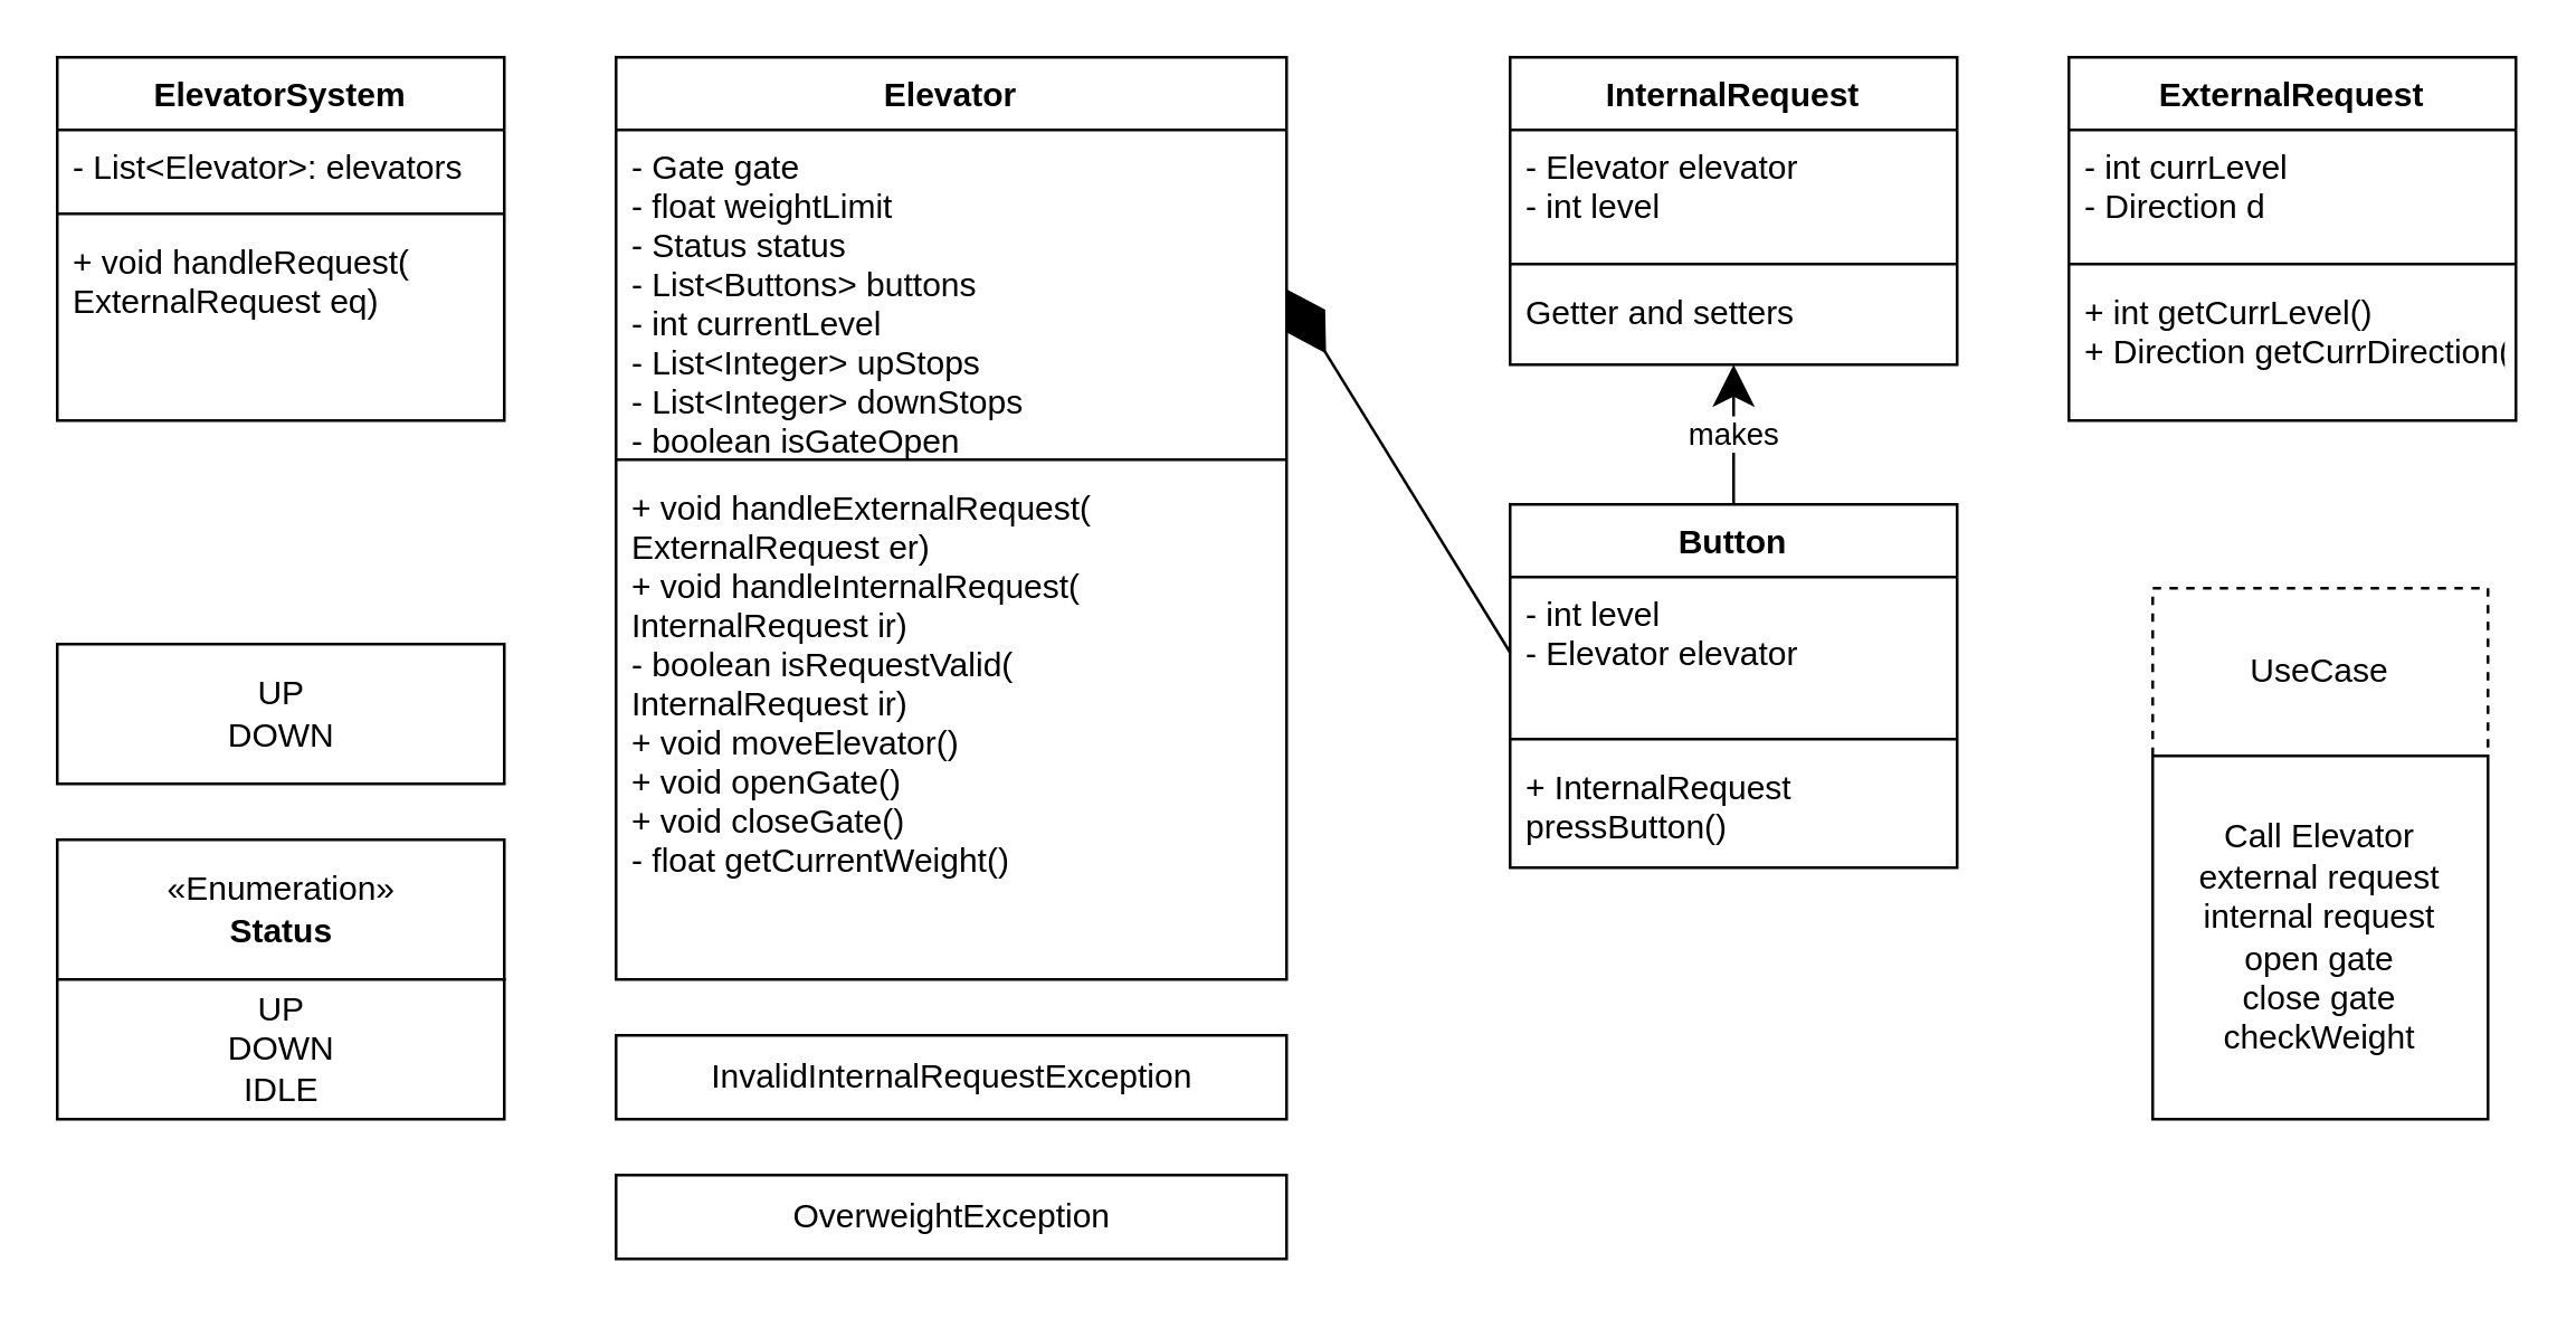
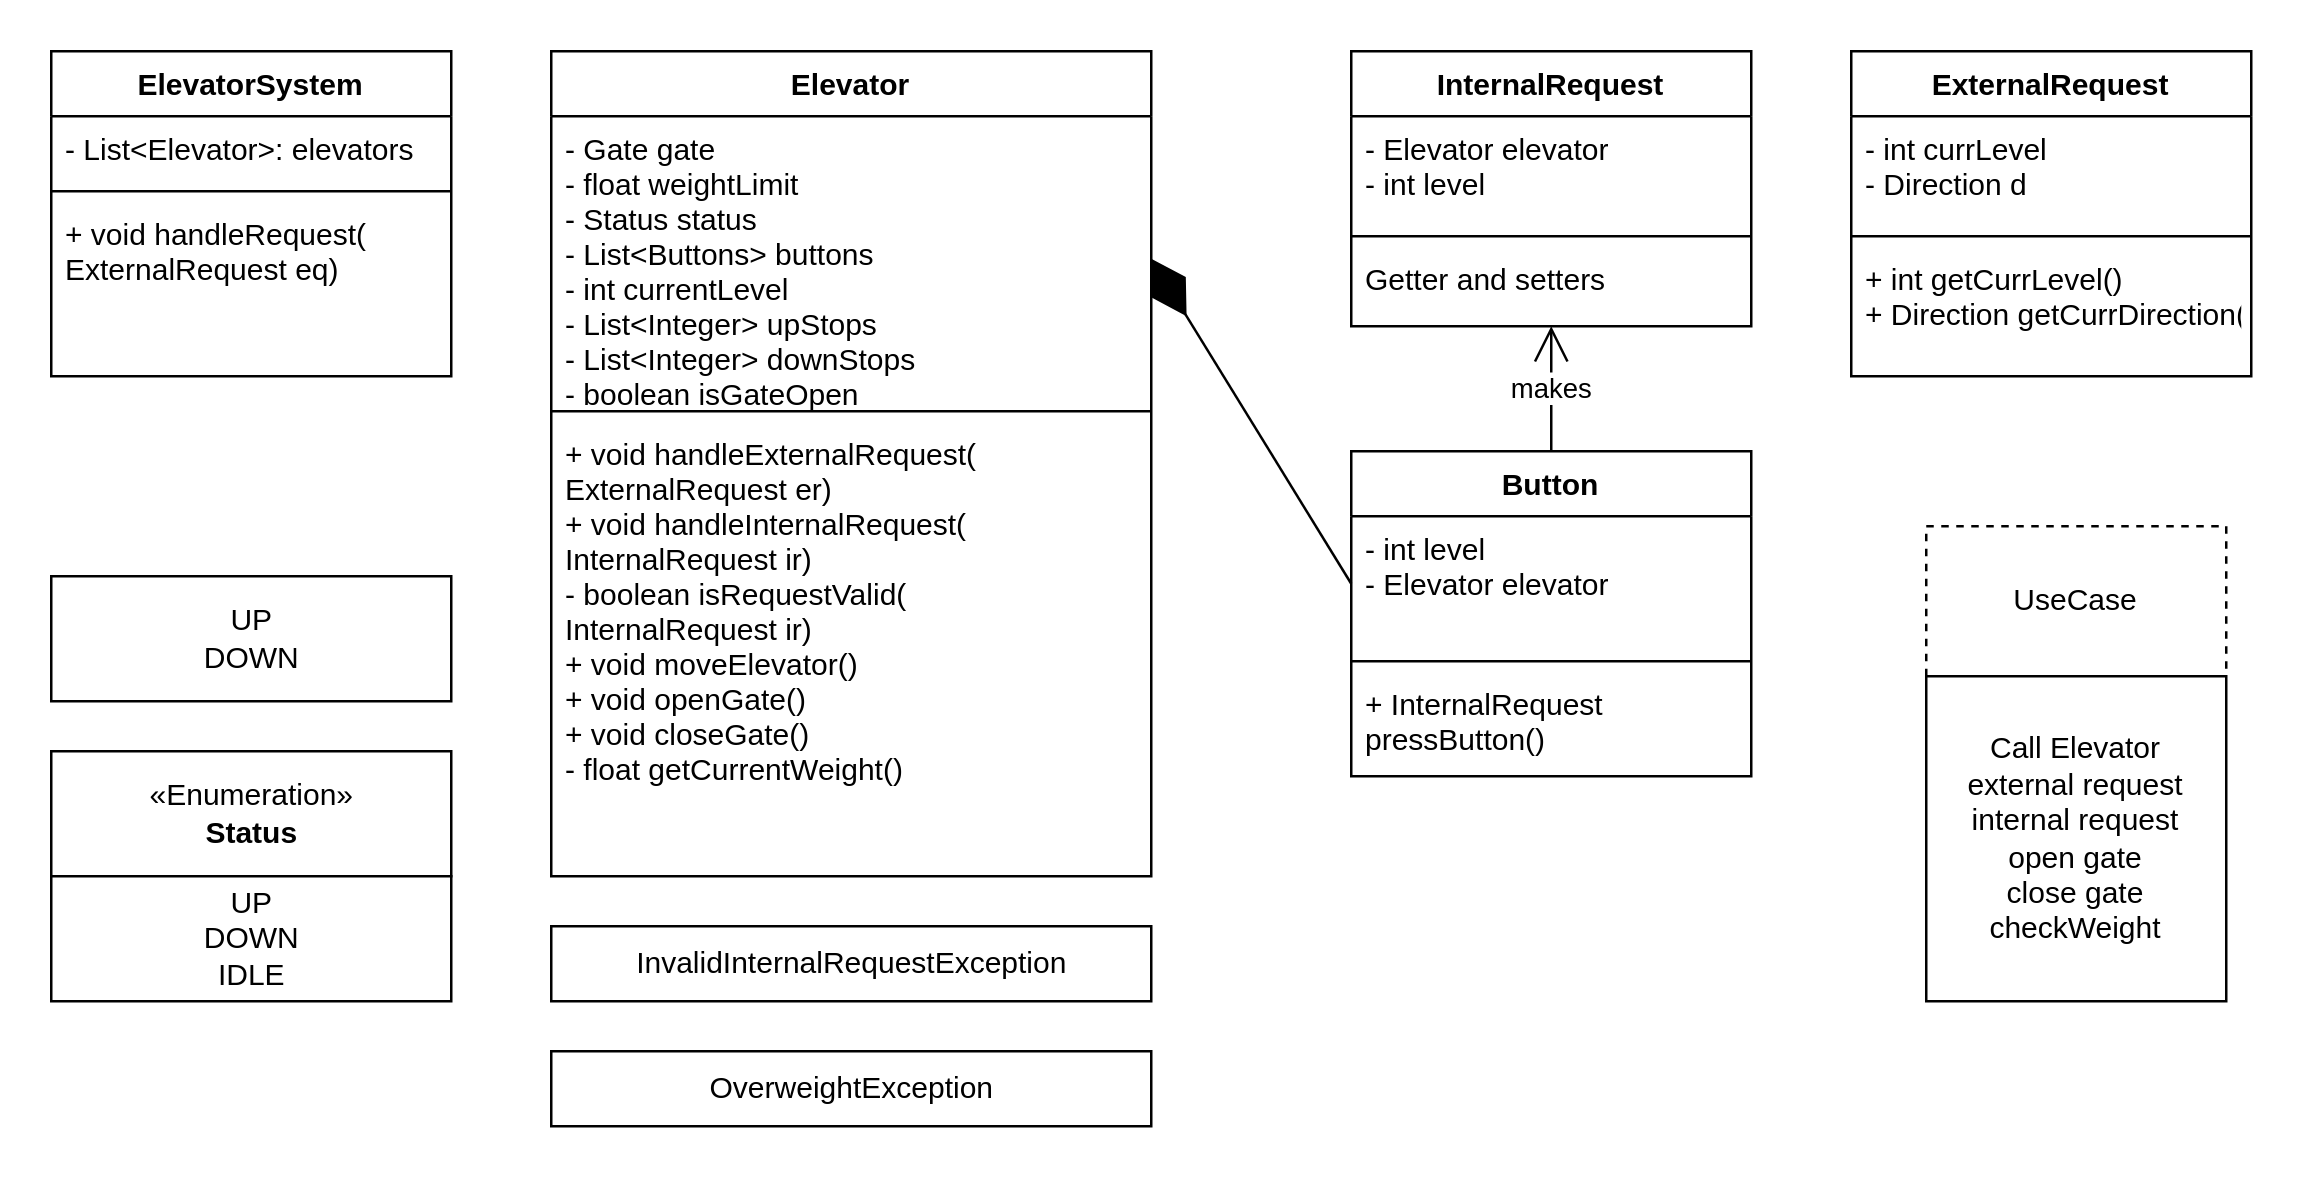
  <mxCell id="0" />
  <mxCell id="1" parent="0" />
  <mxCell id="2" value="" style="group" vertex="1" connectable="0" parent="1"><mxGeometry x="770" y="210" width="120" height="190" as="geometry" /></mxCell>
  <mxCell id="3" value="UseCase" style="whiteSpace=wrap;html=1;dashed=1;" vertex="1" parent="2"><mxGeometry width="120" height="60" as="geometry" /></mxCell>
  <mxCell id="4" value="Call Elevator&lt;br&gt;external request&lt;br&gt;internal request&lt;br&gt;open gate&lt;br&gt;close gate&lt;br&gt;checkWeight" style="whiteSpace=wrap;html=1;" vertex="1" parent="2"><mxGeometry y="60" width="120" height="130" as="geometry" /></mxCell>
  <mxCell id="5" value="ElevatorSystem" style="swimlane;fontStyle=1;align=center;verticalAlign=top;childLayout=stackLayout;horizontal=1;startSize=26;horizontalStack=0;resizeParent=1;resizeParentMax=0;resizeLast=0;collapsible=1;marginBottom=0;" vertex="1" parent="1"><mxGeometry x="20" y="20" width="160" height="130" as="geometry" /></mxCell>
  <mxCell id="6" value="- List&lt;Elevator&gt;: elevators" style="text;strokeColor=none;fillColor=none;align=left;verticalAlign=top;spacingLeft=4;spacingRight=4;overflow=hidden;rotatable=0;points=[[0,0.5],[1,0.5]];portConstraint=eastwest;" vertex="1" parent="5"><mxGeometry y="26" width="160" height="26" as="geometry" /></mxCell>
  <mxCell id="7" value="" style="line;strokeWidth=1;fillColor=none;align=left;verticalAlign=middle;spacingTop=-1;spacingLeft=3;spacingRight=3;rotatable=0;labelPosition=right;points=[];portConstraint=eastwest;" vertex="1" parent="5"><mxGeometry y="52" width="160" height="8" as="geometry" /></mxCell>
  <mxCell id="8" value="+ void handleRequest(&#10;ExternalRequest eq)&#10;" style="text;strokeColor=none;fillColor=none;align=left;verticalAlign=top;spacingLeft=4;spacingRight=4;overflow=hidden;rotatable=0;points=[[0,0.5],[1,0.5]];portConstraint=eastwest;" vertex="1" parent="5"><mxGeometry y="60" width="160" height="70" as="geometry" /></mxCell>
  <mxCell id="9" value="Elevator" style="swimlane;fontStyle=1;align=center;verticalAlign=top;childLayout=stackLayout;horizontal=1;startSize=26;horizontalStack=0;resizeParent=1;resizeParentMax=0;resizeLast=0;collapsible=1;marginBottom=0;" vertex="1" parent="1"><mxGeometry x="220" y="20" width="240" height="330" as="geometry" /></mxCell>
  <mxCell id="10" value="- Gate gate&#10;- float weightLimit&#10;- Status status&#10;- List&lt;Buttons&gt; buttons&#10;- int currentLevel&#10;- List&lt;Integer&gt; upStops&#10;- List&lt;Integer&gt; downStops&#10;- boolean isGateOpen" style="text;strokeColor=none;fillColor=none;align=left;verticalAlign=top;spacingLeft=4;spacingRight=4;overflow=hidden;rotatable=0;points=[[0,0.5],[1,0.5]];portConstraint=eastwest;" vertex="1" parent="9"><mxGeometry y="26" width="240" height="114" as="geometry" /></mxCell>
  <mxCell id="11" value="" style="line;strokeWidth=1;fillColor=none;align=left;verticalAlign=middle;spacingTop=-1;spacingLeft=3;spacingRight=3;rotatable=0;labelPosition=right;points=[];portConstraint=eastwest;" vertex="1" parent="9"><mxGeometry y="140" width="240" height="8" as="geometry" /></mxCell>
  <mxCell id="12" value="+ void handleExternalRequest( &#10;ExternalRequest er)&#10;+ void handleInternalRequest(&#10;InternalRequest ir)&#10;- boolean isRequestValid(&#10;InternalRequest ir)&#10;+ void moveElevator()&#10;+ void openGate()&#10;+ void closeGate()&#10;- float getCurrentWeight()" style="text;strokeColor=none;fillColor=none;align=left;verticalAlign=top;spacingLeft=4;spacingRight=4;overflow=hidden;rotatable=0;points=[[0,0.5],[1,0.5]];portConstraint=eastwest;" vertex="1" parent="9"><mxGeometry y="148" width="240" height="182" as="geometry" /></mxCell>
  <mxCell id="13" value="ExternalRequest" style="swimlane;fontStyle=1;align=center;verticalAlign=top;childLayout=stackLayout;horizontal=1;startSize=26;horizontalStack=0;resizeParent=1;resizeParentMax=0;resizeLast=0;collapsible=1;marginBottom=0;" vertex="1" parent="1"><mxGeometry x="740" y="20" width="160" height="130" as="geometry" /></mxCell>
  <mxCell id="14" value="- int currLevel&#10;- Direction d" style="text;strokeColor=none;fillColor=none;align=left;verticalAlign=top;spacingLeft=4;spacingRight=4;overflow=hidden;rotatable=0;points=[[0,0.5],[1,0.5]];portConstraint=eastwest;" vertex="1" parent="13"><mxGeometry y="26" width="160" height="44" as="geometry" /></mxCell>
  <mxCell id="15" value="" style="line;strokeWidth=1;fillColor=none;align=left;verticalAlign=middle;spacingTop=-1;spacingLeft=3;spacingRight=3;rotatable=0;labelPosition=right;points=[];portConstraint=eastwest;" vertex="1" parent="13"><mxGeometry y="70" width="160" height="8" as="geometry" /></mxCell>
  <mxCell id="16" value="+ int getCurrLevel()&#10;+ Direction getCurrDirection()" style="text;strokeColor=none;fillColor=none;align=left;verticalAlign=top;spacingLeft=4;spacingRight=4;overflow=hidden;rotatable=0;points=[[0,0.5],[1,0.5]];portConstraint=eastwest;" vertex="1" parent="13"><mxGeometry y="78" width="160" height="52" as="geometry" /></mxCell>
  <mxCell id="17" value="Button" style="swimlane;fontStyle=1;align=center;verticalAlign=top;childLayout=stackLayout;horizontal=1;startSize=26;horizontalStack=0;resizeParent=1;resizeParentMax=0;resizeLast=0;collapsible=1;marginBottom=0;" vertex="1" parent="1"><mxGeometry x="540" y="180" width="160" height="130" as="geometry" /></mxCell>
  <mxCell id="18" value="- int level&#10;- Elevator elevator" style="text;strokeColor=none;fillColor=none;align=left;verticalAlign=top;spacingLeft=4;spacingRight=4;overflow=hidden;rotatable=0;points=[[0,0.5],[1,0.5]];portConstraint=eastwest;" vertex="1" parent="17"><mxGeometry y="26" width="160" height="54" as="geometry" /></mxCell>
  <mxCell id="19" value="" style="line;strokeWidth=1;fillColor=none;align=left;verticalAlign=middle;spacingTop=-1;spacingLeft=3;spacingRight=3;rotatable=0;labelPosition=right;points=[];portConstraint=eastwest;" vertex="1" parent="17"><mxGeometry y="80" width="160" height="8" as="geometry" /></mxCell>
  <mxCell id="20" value="+ InternalRequest &#10;pressButton()" style="text;strokeColor=none;fillColor=none;align=left;verticalAlign=top;spacingLeft=4;spacingRight=4;overflow=hidden;rotatable=0;points=[[0,0.5],[1,0.5]];portConstraint=eastwest;" vertex="1" parent="17"><mxGeometry y="88" width="160" height="42" as="geometry" /></mxCell>
  <mxCell id="21" value="InternalRequest" style="swimlane;fontStyle=1;align=center;verticalAlign=top;childLayout=stackLayout;horizontal=1;startSize=26;horizontalStack=0;resizeParent=1;resizeParentMax=0;resizeLast=0;collapsible=1;marginBottom=0;" vertex="1" parent="1"><mxGeometry x="540" y="20" width="160" height="110" as="geometry" /></mxCell>
  <mxCell id="22" value="- Elevator elevator&#10;- int level" style="text;strokeColor=none;fillColor=none;align=left;verticalAlign=top;spacingLeft=4;spacingRight=4;overflow=hidden;rotatable=0;points=[[0,0.5],[1,0.5]];portConstraint=eastwest;" vertex="1" parent="21"><mxGeometry y="26" width="160" height="44" as="geometry" /></mxCell>
  <mxCell id="23" value="" style="line;strokeWidth=1;fillColor=none;align=left;verticalAlign=middle;spacingTop=-1;spacingLeft=3;spacingRight=3;rotatable=0;labelPosition=right;points=[];portConstraint=eastwest;" vertex="1" parent="21"><mxGeometry y="70" width="160" height="8" as="geometry" /></mxCell>
  <mxCell id="24" value="Getter and setters" style="text;strokeColor=none;fillColor=none;align=left;verticalAlign=top;spacingLeft=4;spacingRight=4;overflow=hidden;rotatable=0;points=[[0,0.5],[1,0.5]];portConstraint=eastwest;" vertex="1" parent="21"><mxGeometry y="78" width="160" height="32" as="geometry" /></mxCell>
  <mxCell id="25" value="" style="group" vertex="1" connectable="0" parent="1"><mxGeometry x="20" y="180" width="160" height="100" as="geometry" /></mxCell>
  <mxCell id="26" value="UP&lt;br&gt;DOWN" style="html=1;" vertex="1" parent="25"><mxGeometry y="50" width="160" height="50" as="geometry" /></mxCell>
  <mxCell id="27" value="" style="group" vertex="1" connectable="0" parent="1"><mxGeometry x="20" y="300" width="160" height="100" as="geometry" /></mxCell>
  <mxCell id="28" value="«Enumeration»&lt;br&gt;&lt;b&gt;Status&lt;/b&gt;" style="html=1;" vertex="1" parent="27"><mxGeometry width="160" height="50" as="geometry" /></mxCell>
  <mxCell id="29" value="UP&lt;br&gt;DOWN&lt;br&gt;IDLE" style="html=1;" vertex="1" parent="27"><mxGeometry y="50" width="160" height="50" as="geometry" /></mxCell>
  <mxCell id="30" value="InvalidInternalRequestException" style="html=1;" vertex="1" parent="1"><mxGeometry x="220" y="370" width="240" height="30" as="geometry" /></mxCell>
  <mxCell id="31" value="OverweightException" style="html=1;" vertex="1" parent="1"><mxGeometry x="220" y="420" width="240" height="30" as="geometry" /></mxCell>
  <mxCell id="32" value="" style="endArrow=diamondThin;endFill=1;endSize=24;html=1;entryX=1;entryY=0.5;entryDx=0;entryDy=0;exitX=0;exitY=0.5;exitDx=0;exitDy=0;" edge="1" parent="1" source="18" target="10"><mxGeometry width="160" relative="1" as="geometry"><mxPoint x="430" y="230" as="sourcePoint" /><mxPoint x="590" y="230" as="targetPoint" /></mxGeometry></mxCell>
- <mxCell id="33" value="makes" style="endArrow=classic;endFill=1;endSize=12;html=1;exitX=0.5;exitY=0;exitDx=0;exitDy=0;" edge="1" parent="1" source="17" target="24"><mxGeometry width="160" relative="1" as="geometry"><mxPoint x="430" y="230" as="sourcePoint" /><mxPoint x="615" y="131" as="targetPoint" /></mxGeometry></mxCell>
+ <mxCell id="33" value="makes" style="endArrow=open;endFill=1;endSize=12;html=1;exitX=0.5;exitY=0;exitDx=0;exitDy=0;" edge="1" parent="1" source="17" target="24"><mxGeometry width="160" relative="1" as="geometry"><mxPoint x="430" y="230" as="sourcePoint" /><mxPoint x="615" y="131" as="targetPoint" /></mxGeometry></mxCell>
